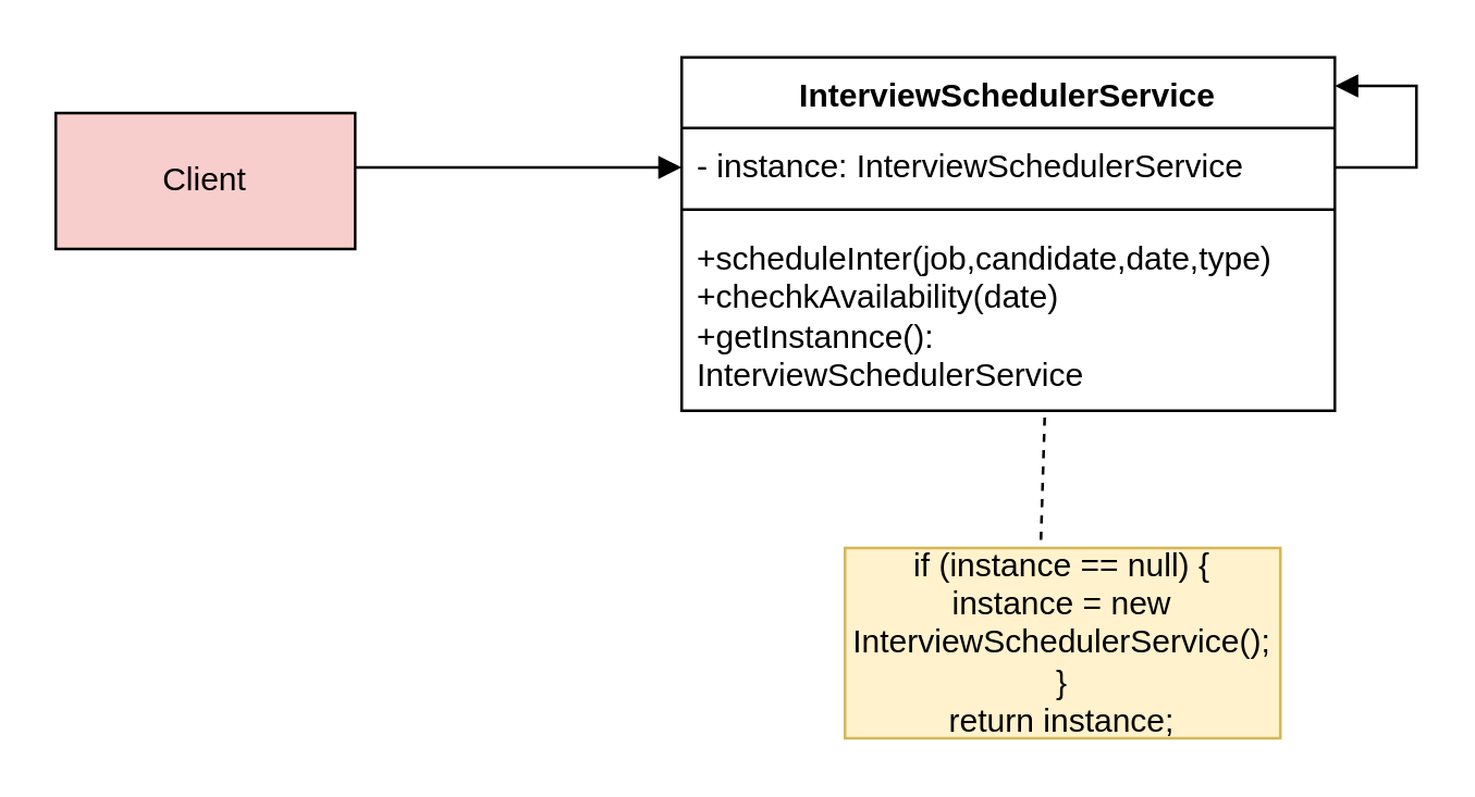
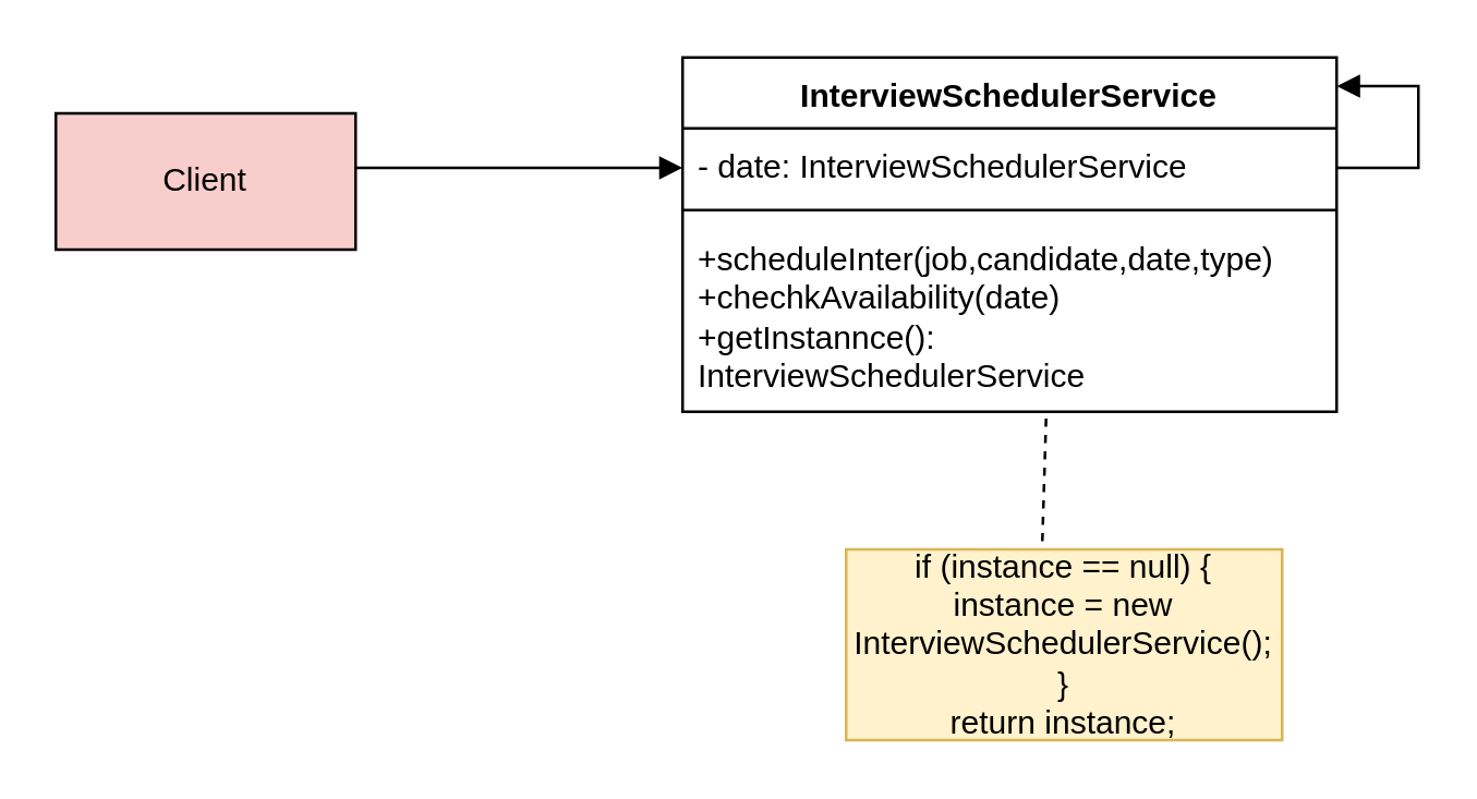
  <mxCell id="0" style=";html=1;" />
  <mxCell id="1" style=";html=1;" parent="0" />
  <mxCell id="2" value="Client" style="html=1;whiteSpace=wrap;fillColor=#f8cecc;" vertex="1" parent="1"><mxGeometry x="20" y="41" width="110" height="50" as="geometry" /></mxCell>
  <mxCell id="3" value="" style="html=1;verticalAlign=bottom;endArrow=block;curved=0;rounded=0;exitX=1;exitY=0.25;exitDx=0;exitDy=0;" edge="1" parent="1"><mxGeometry width="80" relative="1" as="geometry"><mxPoint x="130" y="61" as="sourcePoint" /><mxPoint x="250" y="61" as="targetPoint" /></mxGeometry></mxCell>
  <mxCell id="4" value="InterviewSchedulerService" style="swimlane;fontStyle=1;align=center;verticalAlign=top;childLayout=stackLayout;horizontal=1;startSize=26;horizontalStack=0;resizeParent=1;resizeParentMax=0;resizeLast=0;collapsible=1;marginBottom=0;whiteSpace=wrap;html=1;" vertex="1" parent="1"><mxGeometry x="250" y="20.5" width="240" height="130" as="geometry" /></mxCell>
- <mxCell id="5" value="- instance:&amp;nbsp;&lt;span style=&quot;text-align: center;&quot;&gt;InterviewSchedulerService&lt;/span&gt;" style="text;strokeColor=none;fillColor=none;align=left;verticalAlign=top;spacingLeft=4;spacingRight=4;overflow=hidden;rotatable=0;points=[[0,0.5],[1,0.5]];portConstraint=eastwest;whiteSpace=wrap;html=1;" vertex="1" parent="4"><mxGeometry y="26" width="240" height="26" as="geometry" /></mxCell>
+ <mxCell id="5" value="- date:&amp;nbsp;&lt;span style=&quot;text-align: center;&quot;&gt;InterviewSchedulerService&lt;/span&gt;" style="text;strokeColor=none;fillColor=none;align=left;verticalAlign=top;spacingLeft=4;spacingRight=4;overflow=hidden;rotatable=0;points=[[0,0.5],[1,0.5]];portConstraint=eastwest;whiteSpace=wrap;html=1;" vertex="1" parent="4"><mxGeometry y="26" width="240" height="26" as="geometry" /></mxCell>
  <mxCell id="6" value="" style="line;strokeWidth=1;fillColor=none;align=left;verticalAlign=middle;spacingTop=-1;spacingLeft=3;spacingRight=3;rotatable=0;labelPosition=right;points=[];portConstraint=eastwest;strokeColor=inherit;" vertex="1" parent="4"><mxGeometry y="52" width="240" height="8" as="geometry" /></mxCell>
  <mxCell id="7" value="+scheduleInter(job,candidate,date,type)&lt;div&gt;+chechkAvailability(date)&lt;/div&gt;&lt;div&gt;+getInstannce(): InterviewSchedulerService&lt;/div&gt;" style="text;strokeColor=none;fillColor=none;align=left;verticalAlign=top;spacingLeft=4;spacingRight=4;overflow=hidden;rotatable=0;points=[[0,0.5],[1,0.5]];portConstraint=eastwest;whiteSpace=wrap;html=1;" vertex="1" parent="4"><mxGeometry y="60" width="240" height="70" as="geometry" /></mxCell>
  <mxCell id="8" value="" style="html=1;align=left;spacingLeft=2;endArrow=block;rounded=0;edgeStyle=orthogonalEdgeStyle;curved=0;rounded=0;exitX=1;exitY=0.558;exitDx=0;exitDy=0;exitPerimeter=0;" edge="1" parent="1"><mxGeometry relative="1" as="geometry"><mxPoint x="490" y="61.008" as="sourcePoint" /><Array as="points"><mxPoint x="520" y="61" /><mxPoint x="520" y="31" /></Array><mxPoint x="490" y="31" as="targetPoint" /></mxGeometry></mxCell>
  <mxCell id="9" value="" style="endArrow=none;dashed=1;html=1;rounded=0;entryX=0.556;entryY=1.008;entryDx=0;entryDy=0;entryPerimeter=0;exitX=0.45;exitY=-0.043;exitDx=0;exitDy=0;exitPerimeter=0;" edge="1" parent="1" source="10" target="7"><mxGeometry width="50" height="50" relative="1" as="geometry"><mxPoint x="390" y="211" as="sourcePoint" /><mxPoint x="365" y="181" as="targetPoint" /></mxGeometry></mxCell>
  <mxCell id="10" value="&lt;span class=&quot;token&quot; style=&quot;&quot;&gt;if&lt;/span&gt; &lt;span class=&quot;token&quot; style=&quot;&quot;&gt;(&lt;/span&gt;instance &lt;span class=&quot;token&quot; style=&quot;&quot;&gt;==&lt;/span&gt; &lt;span class=&quot;token&quot; style=&quot;&quot;&gt;null&lt;/span&gt;&lt;span class=&quot;token&quot; style=&quot;&quot;&gt;)&lt;/span&gt; &lt;span class=&quot;token&quot; style=&quot;&quot;&gt;{&lt;/span&gt;&lt;br&gt;        instance &lt;span class=&quot;token&quot; style=&quot;&quot;&gt;=&lt;/span&gt; &lt;span class=&quot;token&quot; style=&quot;&quot;&gt;new&lt;/span&gt; &lt;span class=&quot;token&quot; style=&quot;&quot;&gt;InterviewSchedulerService&lt;/span&gt;&lt;span class=&quot;token&quot; style=&quot;&quot;&gt;(&lt;/span&gt;&lt;span class=&quot;token&quot; style=&quot;&quot;&gt;)&lt;/span&gt;&lt;span class=&quot;token&quot; style=&quot;&quot;&gt;;&lt;/span&gt;&lt;br&gt;    &lt;span class=&quot;token&quot; style=&quot;&quot;&gt;}&lt;/span&gt;&lt;br&gt;    &lt;span class=&quot;token&quot; style=&quot;&quot;&gt;return&lt;/span&gt; instance&lt;span class=&quot;token&quot; style=&quot;&quot;&gt;;&lt;/span&gt;" style="rounded=0;whiteSpace=wrap;html=1;align=center;fillColor=#fff2cc;strokeColor=#d6b656;" vertex="1" parent="1"><mxGeometry x="310" y="201" width="160" height="70" as="geometry" /></mxCell>
